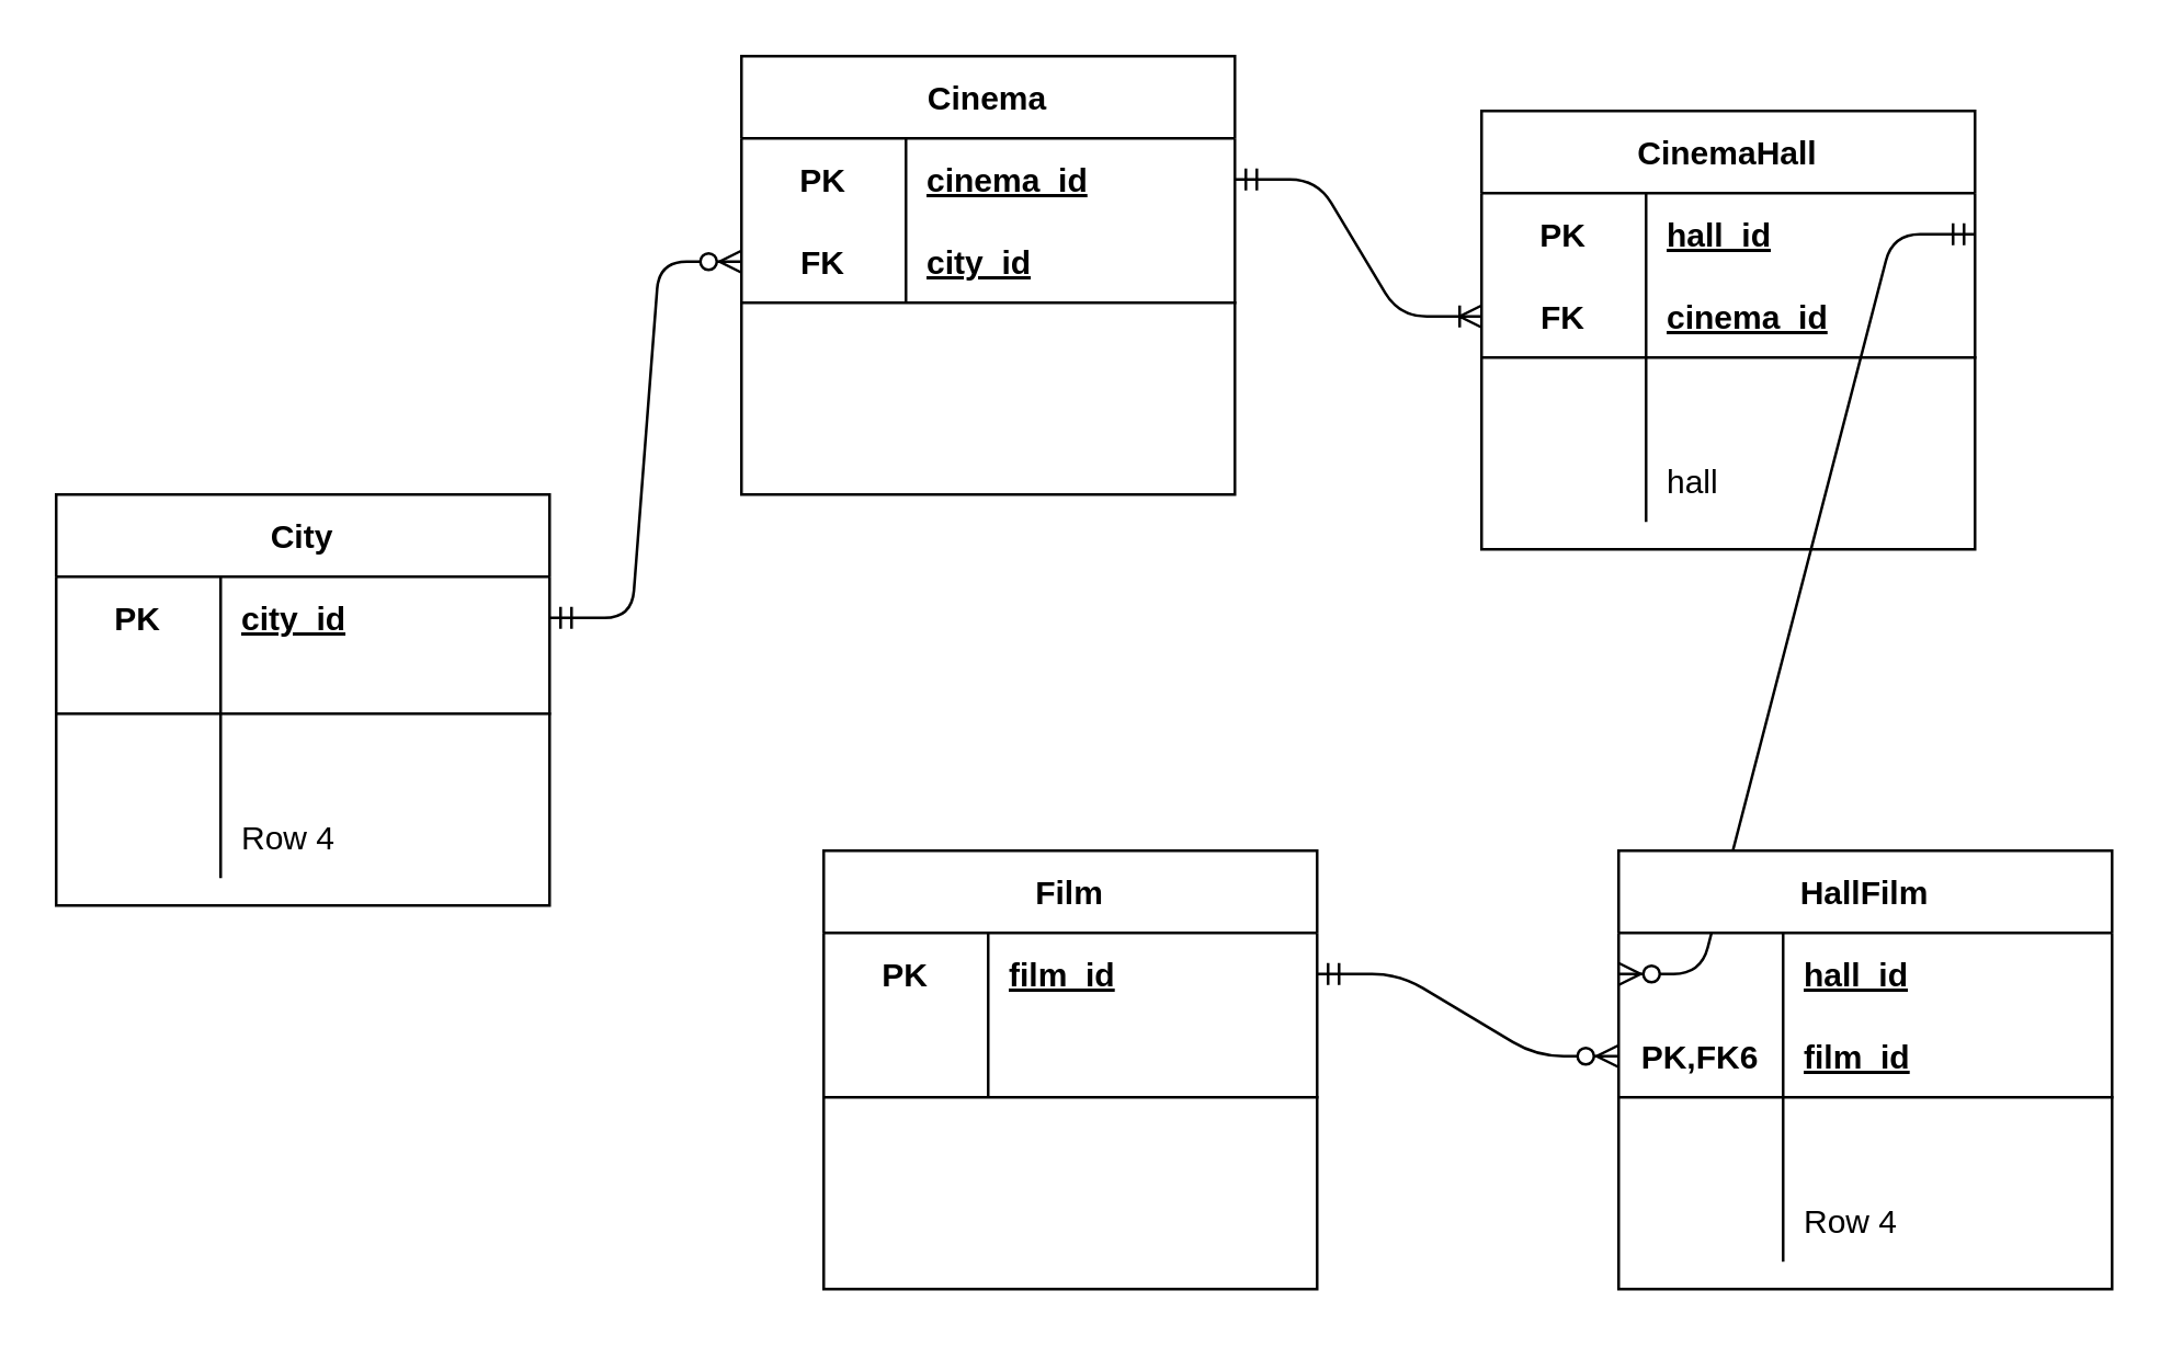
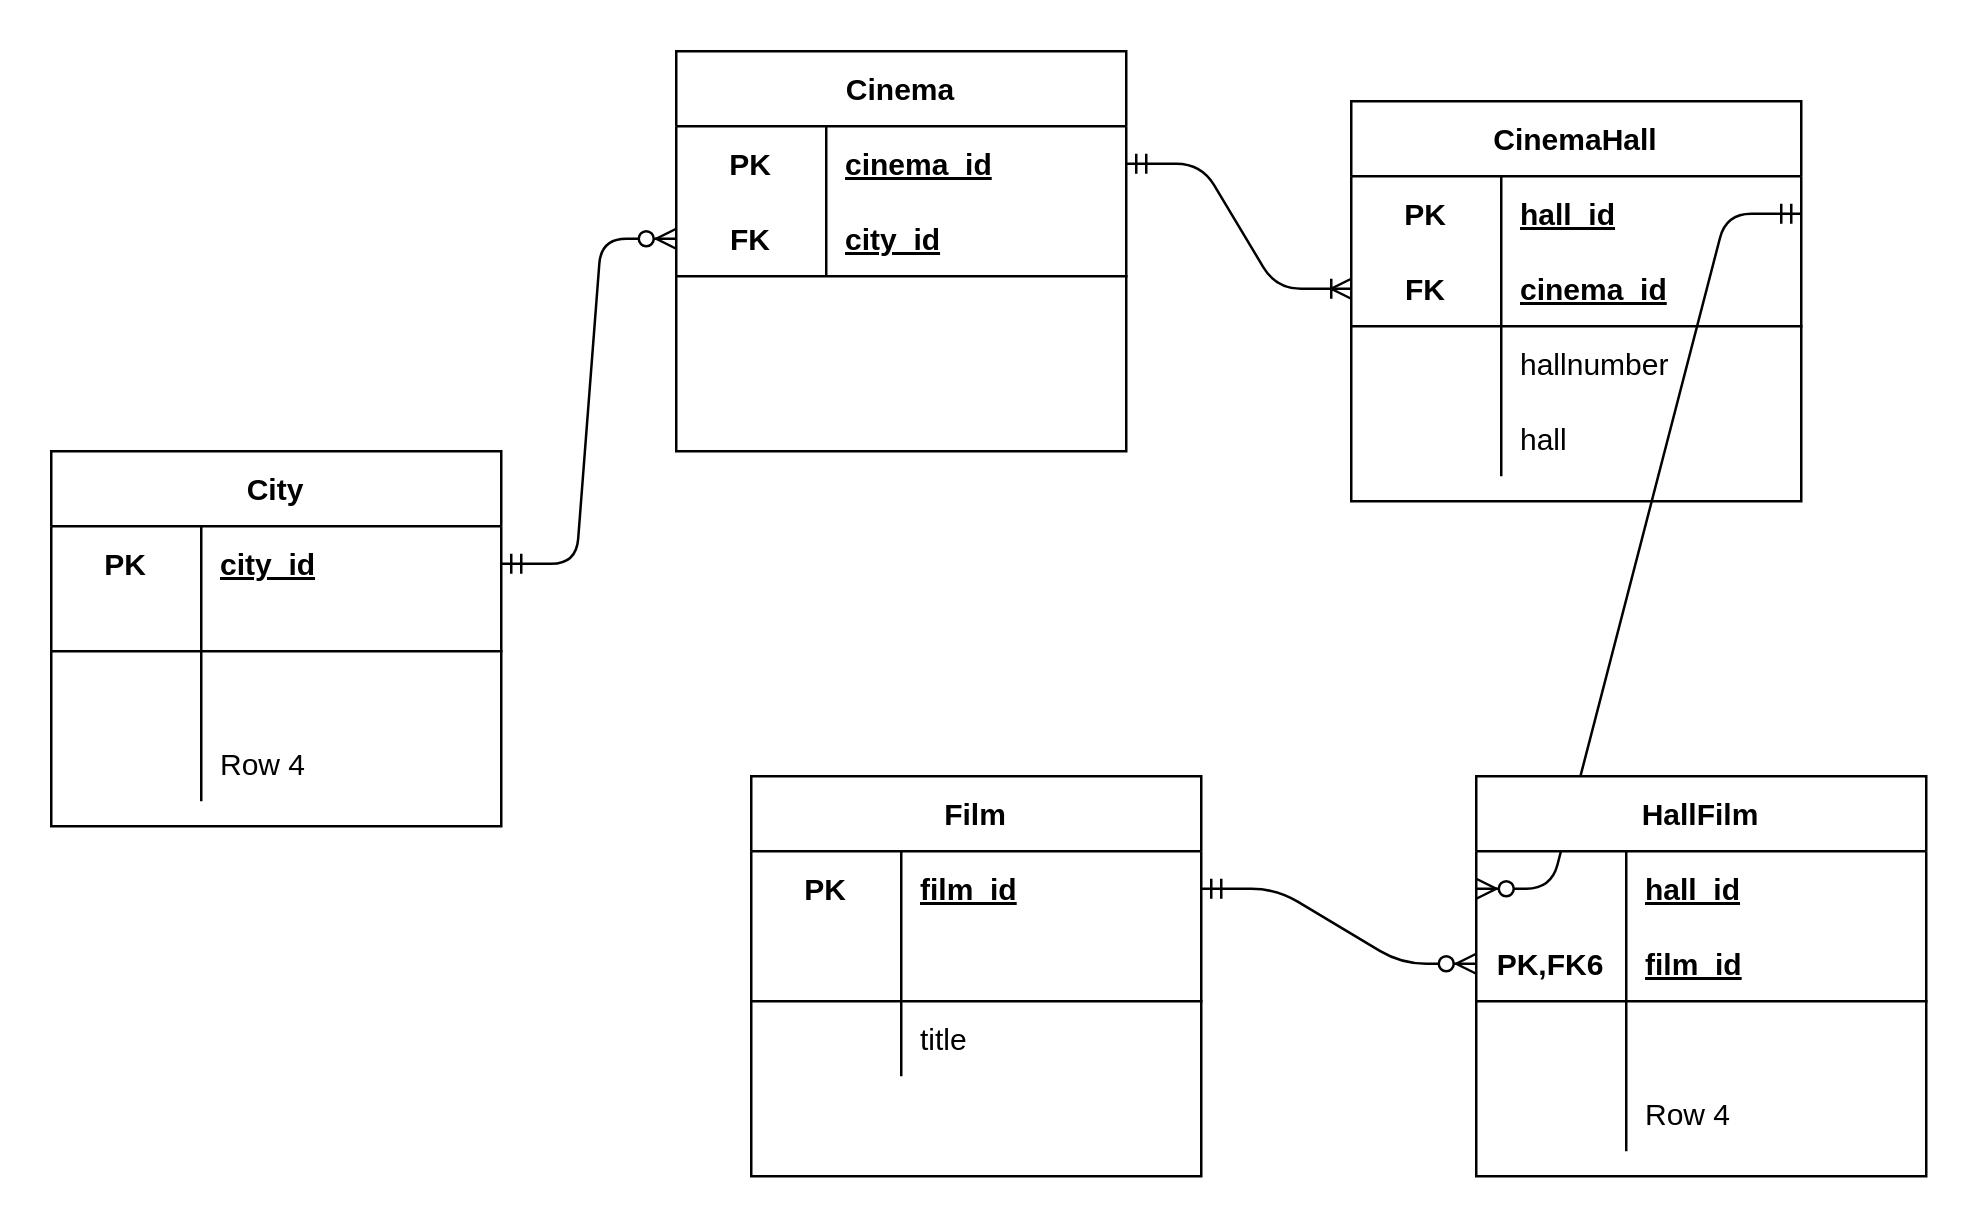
  <mxCell id="0" />
  <mxCell id="1" parent="0" />
  <mxCell id="2" value="" style="edgeStyle=entityRelationEdgeStyle;fontSize=12;html=1;endArrow=ERzeroToMany;startArrow=ERmandOne;exitX=1;exitY=0.5;exitDx=0;exitDy=0;entryX=0;entryY=0.5;entryDx=0;entryDy=0;" edge="1" parent="1" source="6" target="21"><mxGeometry width="100" height="100" relative="1" as="geometry"><mxPoint x="260" y="250" as="sourcePoint" /><mxPoint x="360" y="150" as="targetPoint" /></mxGeometry></mxCell>
  <mxCell id="3" value="" style="edgeStyle=entityRelationEdgeStyle;fontSize=12;html=1;endArrow=ERoneToMany;startArrow=ERmandOne;exitX=1;exitY=0.5;exitDx=0;exitDy=0;entryX=0;entryY=0.5;entryDx=0;entryDy=0;" edge="1" parent="1" source="18" target="32"><mxGeometry width="100" height="100" relative="1" as="geometry"><mxPoint x="630" y="220" as="sourcePoint" /><mxPoint x="730" y="120" as="targetPoint" /></mxGeometry></mxCell>
  <mxCell id="4" value="" style="edgeStyle=entityRelationEdgeStyle;fontSize=12;html=1;endArrow=ERzeroToMany;startArrow=ERmandOne;exitX=1;exitY=0.5;exitDx=0;exitDy=0;entryX=0;entryY=0.5;entryDx=0;entryDy=0;" edge="1" parent="1" source="54" target="45"><mxGeometry width="100" height="100" relative="1" as="geometry"><mxPoint x="530" y="620" as="sourcePoint" /><mxPoint x="630" y="520" as="targetPoint" /></mxGeometry></mxCell>
  <mxCell id="5" value="City" style="shape=table;startSize=30;container=1;collapsible=1;childLayout=tableLayout;fixedRows=1;rowLines=0;fontStyle=1;align=center;resizeLast=1;" vertex="1" parent="1"><mxGeometry x="20" y="180" width="180" height="150" as="geometry" /></mxCell>
  <mxCell id="6" value="" style="shape=partialRectangle;collapsible=0;dropTarget=0;pointerEvents=0;fillColor=none;top=0;left=0;bottom=0;right=0;points=[[0,0.5],[1,0.5]];portConstraint=eastwest;" vertex="1" parent="5"><mxGeometry y="30" width="180" height="30" as="geometry" /></mxCell>
  <mxCell id="7" value="PK" style="shape=partialRectangle;connectable=0;fillColor=none;top=0;left=0;bottom=0;right=0;fontStyle=1;overflow=hidden;" vertex="1" parent="6"><mxGeometry width="60" height="30" as="geometry" /></mxCell>
  <mxCell id="8" value="city_id" style="shape=partialRectangle;connectable=0;fillColor=none;top=0;left=0;bottom=0;right=0;align=left;spacingLeft=6;fontStyle=5;overflow=hidden;" vertex="1" parent="6"><mxGeometry x="60" width="120" height="30" as="geometry" /></mxCell>
  <mxCell id="9" value="" style="shape=partialRectangle;collapsible=0;dropTarget=0;pointerEvents=0;fillColor=none;top=0;left=0;bottom=1;right=0;points=[[0,0.5],[1,0.5]];portConstraint=eastwest;" vertex="1" parent="5"><mxGeometry y="60" width="180" height="20" as="geometry" /></mxCell>
  <mxCell id="10" value="" style="shape=partialRectangle;connectable=0;fillColor=none;top=0;left=0;bottom=0;right=0;fontStyle=1;overflow=hidden;" vertex="1" parent="9"><mxGeometry width="60" height="20" as="geometry" /></mxCell>
  <mxCell id="11" value="" style="shape=partialRectangle;connectable=0;fillColor=none;top=0;left=0;bottom=0;right=0;align=left;spacingLeft=6;fontStyle=5;overflow=hidden;" vertex="1" parent="9"><mxGeometry x="60" width="120" height="20" as="geometry" /></mxCell>
  <mxCell id="12" value="" style="shape=partialRectangle;collapsible=0;dropTarget=0;pointerEvents=0;fillColor=none;top=0;left=0;bottom=0;right=0;points=[[0,0.5],[1,0.5]];portConstraint=eastwest;" vertex="1" parent="5"><mxGeometry y="80" width="180" height="30" as="geometry" /></mxCell>
  <mxCell id="13" value="" style="shape=partialRectangle;connectable=0;fillColor=none;top=0;left=0;bottom=0;right=0;editable=1;overflow=hidden;" vertex="1" parent="12"><mxGeometry width="60" height="30" as="geometry" /></mxCell>
  <mxCell id="14" value="" style="shape=partialRectangle;collapsible=0;dropTarget=0;pointerEvents=0;fillColor=none;top=0;left=0;bottom=0;right=0;points=[[0,0.5],[1,0.5]];portConstraint=eastwest;" vertex="1" parent="5"><mxGeometry y="110" width="180" height="30" as="geometry" /></mxCell>
  <mxCell id="15" value="" style="shape=partialRectangle;connectable=0;fillColor=none;top=0;left=0;bottom=0;right=0;editable=1;overflow=hidden;" vertex="1" parent="14"><mxGeometry width="60" height="30" as="geometry" /></mxCell>
  <mxCell id="16" value="Row 4" style="shape=partialRectangle;connectable=0;fillColor=none;top=0;left=0;bottom=0;right=0;align=left;spacingLeft=6;overflow=hidden;" vertex="1" parent="14"><mxGeometry x="60" width="120" height="30" as="geometry" /></mxCell>
  <mxCell id="17" value="Cinema" style="shape=table;startSize=30;container=1;collapsible=1;childLayout=tableLayout;fixedRows=1;rowLines=0;fontStyle=1;align=center;resizeLast=1;" vertex="1" parent="1"><mxGeometry x="270" y="20" width="180" height="160" as="geometry" /></mxCell>
  <mxCell id="18" value="" style="shape=partialRectangle;collapsible=0;dropTarget=0;pointerEvents=0;fillColor=none;top=0;left=0;bottom=0;right=0;points=[[0,0.5],[1,0.5]];portConstraint=eastwest;" vertex="1" parent="17"><mxGeometry y="30" width="180" height="30" as="geometry" /></mxCell>
  <mxCell id="19" value="PK" style="shape=partialRectangle;connectable=0;fillColor=none;top=0;left=0;bottom=0;right=0;fontStyle=1;overflow=hidden;" vertex="1" parent="18"><mxGeometry width="60" height="30" as="geometry" /></mxCell>
  <mxCell id="20" value="cinema_id" style="shape=partialRectangle;connectable=0;fillColor=none;top=0;left=0;bottom=0;right=0;align=left;spacingLeft=6;fontStyle=5;overflow=hidden;" vertex="1" parent="18"><mxGeometry x="60" width="120" height="30" as="geometry" /></mxCell>
  <mxCell id="21" value="" style="shape=partialRectangle;collapsible=0;dropTarget=0;pointerEvents=0;fillColor=none;top=0;left=0;bottom=1;right=0;points=[[0,0.5],[1,0.5]];portConstraint=eastwest;" vertex="1" parent="17"><mxGeometry y="60" width="180" height="30" as="geometry" /></mxCell>
  <mxCell id="22" value="FK" style="shape=partialRectangle;connectable=0;fillColor=none;top=0;left=0;bottom=0;right=0;fontStyle=1;overflow=hidden;" vertex="1" parent="21"><mxGeometry width="60" height="30" as="geometry" /></mxCell>
  <mxCell id="23" value="city_id" style="shape=partialRectangle;connectable=0;fillColor=none;top=0;left=0;bottom=0;right=0;align=left;spacingLeft=6;fontStyle=5;overflow=hidden;" vertex="1" parent="21"><mxGeometry x="60" width="120" height="30" as="geometry" /></mxCell>
  <mxCell id="24" value="" style="shape=partialRectangle;collapsible=0;dropTarget=0;pointerEvents=0;fillColor=none;top=0;left=0;bottom=0;right=0;points=[[0,0.5],[1,0.5]];portConstraint=eastwest;" vertex="1" parent="17"><mxGeometry y="90" width="180" height="30" as="geometry" /></mxCell>
  <mxCell id="25" value="" style="shape=partialRectangle;connectable=0;fillColor=none;top=0;left=0;bottom=0;right=0;editable=1;overflow=hidden;" vertex="1" parent="24"><mxGeometry width="60" height="30" as="geometry" /></mxCell>
  <mxCell id="26" value="" style="shape=partialRectangle;collapsible=0;dropTarget=0;pointerEvents=0;fillColor=none;top=0;left=0;bottom=0;right=0;points=[[0,0.5],[1,0.5]];portConstraint=eastwest;" vertex="1" parent="17"><mxGeometry y="120" width="180" height="30" as="geometry" /></mxCell>
  <mxCell id="27" value="" style="shape=partialRectangle;connectable=0;fillColor=none;top=0;left=0;bottom=0;right=0;editable=1;overflow=hidden;" vertex="1" parent="26"><mxGeometry width="60" height="30" as="geometry" /></mxCell>
  <mxCell id="28" value="CinemaHall" style="shape=table;startSize=30;container=1;collapsible=1;childLayout=tableLayout;fixedRows=1;rowLines=0;fontStyle=1;align=center;resizeLast=1;" vertex="1" parent="1"><mxGeometry x="540" y="40" width="180" height="160" as="geometry" /></mxCell>
  <mxCell id="29" value="" style="shape=partialRectangle;collapsible=0;dropTarget=0;pointerEvents=0;fillColor=none;top=0;left=0;bottom=0;right=0;points=[[0,0.5],[1,0.5]];portConstraint=eastwest;" vertex="1" parent="28"><mxGeometry y="30" width="180" height="30" as="geometry" /></mxCell>
  <mxCell id="30" value="PK" style="shape=partialRectangle;connectable=0;fillColor=none;top=0;left=0;bottom=0;right=0;fontStyle=1;overflow=hidden;" vertex="1" parent="29"><mxGeometry width="60" height="30" as="geometry" /></mxCell>
  <mxCell id="31" value="hall_id" style="shape=partialRectangle;connectable=0;fillColor=none;top=0;left=0;bottom=0;right=0;align=left;spacingLeft=6;fontStyle=5;overflow=hidden;" vertex="1" parent="29"><mxGeometry x="60" width="120" height="30" as="geometry" /></mxCell>
  <mxCell id="32" value="" style="shape=partialRectangle;collapsible=0;dropTarget=0;pointerEvents=0;fillColor=none;top=0;left=0;bottom=1;right=0;points=[[0,0.5],[1,0.5]];portConstraint=eastwest;" vertex="1" parent="28"><mxGeometry y="60" width="180" height="30" as="geometry" /></mxCell>
  <mxCell id="33" value="FK" style="shape=partialRectangle;connectable=0;fillColor=none;top=0;left=0;bottom=0;right=0;fontStyle=1;overflow=hidden;" vertex="1" parent="32"><mxGeometry width="60" height="30" as="geometry" /></mxCell>
  <mxCell id="34" value="cinema_id" style="shape=partialRectangle;connectable=0;fillColor=none;top=0;left=0;bottom=0;right=0;align=left;spacingLeft=6;fontStyle=5;overflow=hidden;" vertex="1" parent="32"><mxGeometry x="60" width="120" height="30" as="geometry" /></mxCell>
  <mxCell id="35" value="" style="shape=partialRectangle;collapsible=0;dropTarget=0;pointerEvents=0;fillColor=none;top=0;left=0;bottom=0;right=0;points=[[0,0.5],[1,0.5]];portConstraint=eastwest;" vertex="1" parent="28"><mxGeometry y="90" width="180" height="30" as="geometry" /></mxCell>
  <mxCell id="36" value="" style="shape=partialRectangle;connectable=0;fillColor=none;top=0;left=0;bottom=0;right=0;editable=1;overflow=hidden;" vertex="1" parent="35"><mxGeometry width="60" height="30" as="geometry" /></mxCell>
+ <mxCell id="37" value="hallnumber" style="shape=partialRectangle;connectable=0;fillColor=none;top=0;left=0;bottom=0;right=0;align=left;spacingLeft=6;overflow=hidden;" vertex="1" parent="35"><mxGeometry x="60" width="120" height="30" as="geometry" /></mxCell>
  <mxCell id="38" value="" style="shape=partialRectangle;collapsible=0;dropTarget=0;pointerEvents=0;fillColor=none;top=0;left=0;bottom=0;right=0;points=[[0,0.5],[1,0.5]];portConstraint=eastwest;" vertex="1" parent="28"><mxGeometry y="120" width="180" height="30" as="geometry" /></mxCell>
  <mxCell id="39" value="" style="shape=partialRectangle;connectable=0;fillColor=none;top=0;left=0;bottom=0;right=0;editable=1;overflow=hidden;" vertex="1" parent="38"><mxGeometry width="60" height="30" as="geometry" /></mxCell>
  <mxCell id="40" value="hall" style="shape=partialRectangle;connectable=0;fillColor=none;top=0;left=0;bottom=0;right=0;align=left;spacingLeft=6;overflow=hidden;" vertex="1" parent="38"><mxGeometry x="60" width="120" height="30" as="geometry" /></mxCell>
  <mxCell id="41" value="" style="edgeStyle=entityRelationEdgeStyle;fontSize=12;html=1;endArrow=ERzeroToMany;startArrow=ERmandOne;exitX=1;exitY=0.5;exitDx=0;exitDy=0;entryX=0;entryY=0.5;entryDx=0;entryDy=0;" edge="1" parent="1" source="29" target="43"><mxGeometry width="100" height="100" relative="1" as="geometry"><mxPoint x="680" y="310" as="sourcePoint" /><mxPoint x="780" y="210" as="targetPoint" /></mxGeometry></mxCell>
  <mxCell id="42" value="HallFilm" style="shape=table;startSize=30;container=1;collapsible=1;childLayout=tableLayout;fixedRows=1;rowLines=0;fontStyle=1;align=center;resizeLast=1;" vertex="1" parent="1"><mxGeometry x="590" y="310" width="180" height="160" as="geometry" /></mxCell>
  <mxCell id="43" value="" style="shape=partialRectangle;collapsible=0;dropTarget=0;pointerEvents=0;fillColor=none;top=0;left=0;bottom=0;right=0;points=[[0,0.5],[1,0.5]];portConstraint=eastwest;" vertex="1" parent="42"><mxGeometry y="30" width="180" height="30" as="geometry" /></mxCell>
  <mxCell id="44" value="hall_id" style="shape=partialRectangle;connectable=0;fillColor=none;top=0;left=0;bottom=0;right=0;align=left;spacingLeft=6;fontStyle=5;overflow=hidden;" vertex="1" parent="43"><mxGeometry x="60" width="120" height="30" as="geometry" /></mxCell>
  <mxCell id="45" value="" style="shape=partialRectangle;collapsible=0;dropTarget=0;pointerEvents=0;fillColor=none;top=0;left=0;bottom=1;right=0;points=[[0,0.5],[1,0.5]];portConstraint=eastwest;" vertex="1" parent="42"><mxGeometry y="60" width="180" height="30" as="geometry" /></mxCell>
  <mxCell id="46" value="PK,FK6" style="shape=partialRectangle;connectable=0;fillColor=none;top=0;left=0;bottom=0;right=0;fontStyle=1;overflow=hidden;" vertex="1" parent="45"><mxGeometry width="60" height="30" as="geometry" /></mxCell>
  <mxCell id="47" value="film_id" style="shape=partialRectangle;connectable=0;fillColor=none;top=0;left=0;bottom=0;right=0;align=left;spacingLeft=6;fontStyle=5;overflow=hidden;" vertex="1" parent="45"><mxGeometry x="60" width="120" height="30" as="geometry" /></mxCell>
  <mxCell id="48" value="" style="shape=partialRectangle;collapsible=0;dropTarget=0;pointerEvents=0;fillColor=none;top=0;left=0;bottom=0;right=0;points=[[0,0.5],[1,0.5]];portConstraint=eastwest;" vertex="1" parent="42"><mxGeometry y="90" width="180" height="30" as="geometry" /></mxCell>
  <mxCell id="49" value="" style="shape=partialRectangle;connectable=0;fillColor=none;top=0;left=0;bottom=0;right=0;editable=1;overflow=hidden;" vertex="1" parent="48"><mxGeometry width="60" height="30" as="geometry" /></mxCell>
  <mxCell id="50" value="" style="shape=partialRectangle;collapsible=0;dropTarget=0;pointerEvents=0;fillColor=none;top=0;left=0;bottom=0;right=0;points=[[0,0.5],[1,0.5]];portConstraint=eastwest;" vertex="1" parent="42"><mxGeometry y="120" width="180" height="30" as="geometry" /></mxCell>
  <mxCell id="51" value="" style="shape=partialRectangle;connectable=0;fillColor=none;top=0;left=0;bottom=0;right=0;editable=1;overflow=hidden;" vertex="1" parent="50"><mxGeometry width="60" height="30" as="geometry" /></mxCell>
  <mxCell id="52" value="Row 4" style="shape=partialRectangle;connectable=0;fillColor=none;top=0;left=0;bottom=0;right=0;align=left;spacingLeft=6;overflow=hidden;" vertex="1" parent="50"><mxGeometry x="60" width="120" height="30" as="geometry" /></mxCell>
  <mxCell id="53" value="Film" style="shape=table;startSize=30;container=1;collapsible=1;childLayout=tableLayout;fixedRows=1;rowLines=0;fontStyle=1;align=center;resizeLast=1;" vertex="1" parent="1"><mxGeometry x="300" y="310" width="180" height="160" as="geometry" /></mxCell>
  <mxCell id="54" value="" style="shape=partialRectangle;collapsible=0;dropTarget=0;pointerEvents=0;fillColor=none;top=0;left=0;bottom=0;right=0;points=[[0,0.5],[1,0.5]];portConstraint=eastwest;" vertex="1" parent="53"><mxGeometry y="30" width="180" height="30" as="geometry" /></mxCell>
  <mxCell id="55" value="PK" style="shape=partialRectangle;connectable=0;fillColor=none;top=0;left=0;bottom=0;right=0;fontStyle=1;overflow=hidden;" vertex="1" parent="54"><mxGeometry width="60" height="30" as="geometry" /></mxCell>
  <mxCell id="56" value="film_id" style="shape=partialRectangle;connectable=0;fillColor=none;top=0;left=0;bottom=0;right=0;align=left;spacingLeft=6;fontStyle=5;overflow=hidden;" vertex="1" parent="54"><mxGeometry x="60" width="120" height="30" as="geometry" /></mxCell>
  <mxCell id="57" value="" style="shape=partialRectangle;collapsible=0;dropTarget=0;pointerEvents=0;fillColor=none;top=0;left=0;bottom=1;right=0;points=[[0,0.5],[1,0.5]];portConstraint=eastwest;" vertex="1" parent="53"><mxGeometry y="60" width="180" height="30" as="geometry" /></mxCell>
  <mxCell id="58" value="" style="shape=partialRectangle;connectable=0;fillColor=none;top=0;left=0;bottom=0;right=0;fontStyle=1;overflow=hidden;" vertex="1" parent="57"><mxGeometry width="60" height="30" as="geometry" /></mxCell>
  <mxCell id="59" value="" style="shape=partialRectangle;connectable=0;fillColor=none;top=0;left=0;bottom=0;right=0;align=left;spacingLeft=6;fontStyle=5;overflow=hidden;" vertex="1" parent="57"><mxGeometry x="60" width="120" height="30" as="geometry" /></mxCell>
  <mxCell id="60" value="" style="shape=partialRectangle;collapsible=0;dropTarget=0;pointerEvents=0;fillColor=none;top=0;left=0;bottom=0;right=0;points=[[0,0.5],[1,0.5]];portConstraint=eastwest;" vertex="1" parent="53"><mxGeometry y="90" width="180" height="30" as="geometry" /></mxCell>
  <mxCell id="61" value="" style="shape=partialRectangle;connectable=0;fillColor=none;top=0;left=0;bottom=0;right=0;editable=1;overflow=hidden;" vertex="1" parent="60"><mxGeometry width="60" height="30" as="geometry" /></mxCell>
+ <mxCell id="62" value="title" style="shape=partialRectangle;connectable=0;fillColor=none;top=0;left=0;bottom=0;right=0;align=left;spacingLeft=6;overflow=hidden;" vertex="1" parent="60"><mxGeometry x="60" width="120" height="30" as="geometry" /></mxCell>
  <mxCell id="63" value="" style="shape=partialRectangle;collapsible=0;dropTarget=0;pointerEvents=0;fillColor=none;top=0;left=0;bottom=0;right=0;points=[[0,0.5],[1,0.5]];portConstraint=eastwest;" vertex="1" parent="53"><mxGeometry y="120" width="180" height="30" as="geometry" /></mxCell>
  <mxCell id="64" value="" style="shape=partialRectangle;connectable=0;fillColor=none;top=0;left=0;bottom=0;right=0;editable=1;overflow=hidden;" vertex="1" parent="63"><mxGeometry width="60" height="30" as="geometry" /></mxCell>
